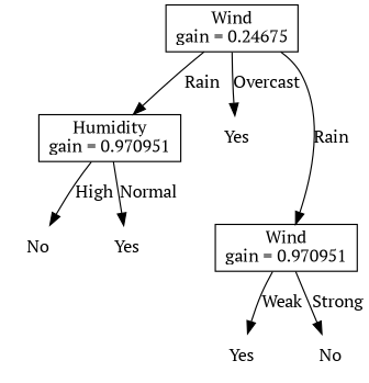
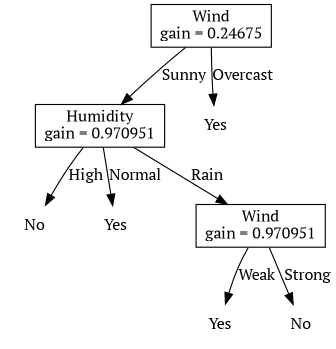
  digraph {
    fontname="PT Serif"
    node [fontname="PT Serif" shape=none]
    edge [fontname="PT Serif"]
    n1 [label="Wind\ngain = 0.24675" shape=box]
    n2 [label="Humidity\ngain = 0.970951" shape=box]
    n3 [label=Yes]
    n4 [label="Wind\ngain = 0.970951" shape=box]
    n5 [label=No]
    n6 [label=Yes]
    n7 [label=Yes]
    n8 [label=No]
-   n1 -> n2 [label=Rain]
+   n1 -> n2 [label=Sunny]
    n1 -> n3 [label=Overcast]
-   n1 -> n4 [label=Rain]
+   n2 -> n4 [label=Rain]
    n2 -> n5 [label=High]
    n2 -> n6 [label=Normal]
    n4 -> n7 [label=Weak]
    n4 -> n8 [label=Strong]
  }
